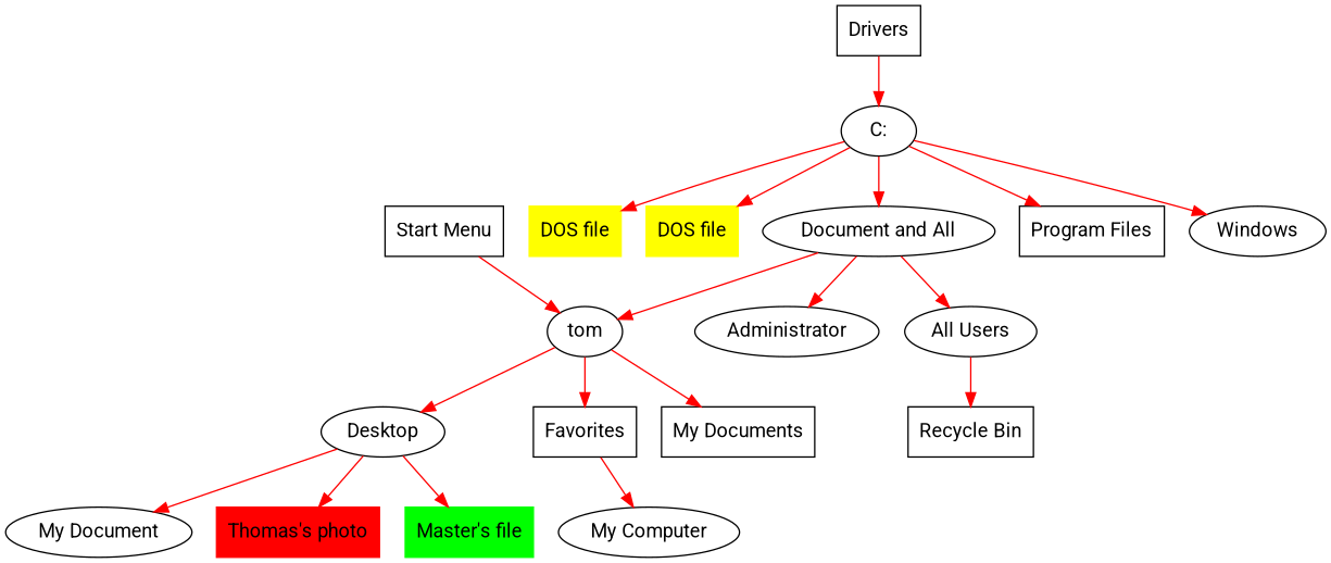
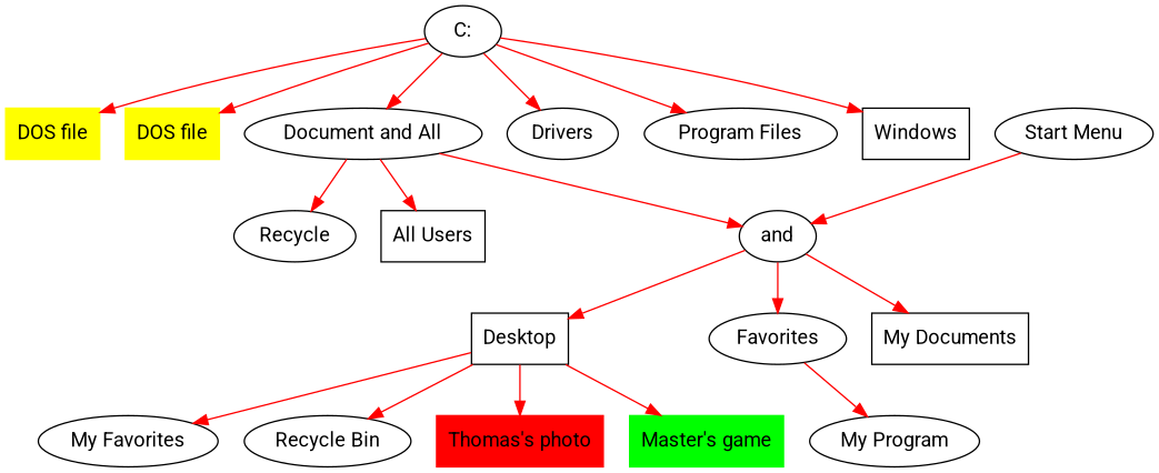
  digraph {
    fontname=Roboto
    node [fontname=Roboto]
    edge [color=red fontname=Roboto style=solid]
    n1 [color=yellow label="DOS file" shape=box style=filled]
    "C:"
    n3 [color=yellow label="DOS file" shape=box style=filled]
    n4 [label="Document and All"]
-   Drivers [shape=box]
-   "Program Files" [shape=box]
-   Windows
-   Administrator
-   "All Users"
-   tom
-   Desktop
-   Favorites [shape=box]
+   Drivers
+   "Program Files"
+   Windows [shape=box]
+   Administrator [label=Recycle]
+   "All Users" [shape=box]
+   tom [label=and]
+   Desktop [shape=box]
+   Favorites
    "My Documents" [shape=box]
-   "My Document"
-   "Recycle Bin" [shape=box]
+   "My Document" [label="My Favorites"]
+   "Recycle Bin"
    n16 [color=red label="Thomas's photo" shape=box style=filled]
-   n17 [color=green label="Master's file" shape=box style=filled]
-   "My Computer"
-   "Start Menu" [shape=box]
+   n17 [color=green label="Master's game" shape=box style=filled]
+   "My Computer" [label="My Program"]
+   "Start Menu"
    "C:" -> n1
    "C:" -> n3
    "C:" -> n4
-   Drivers -> "C:"
+   "C:" -> Drivers
    "C:" -> "Program Files"
    "C:" -> Windows
    n4 -> Administrator
    n4 -> "All Users"
    n4 -> tom
    tom -> Desktop
    tom -> Favorites
    tom -> "My Documents"
    Desktop -> "My Document"
-   "All Users" -> "Recycle Bin"
+   Desktop -> "Recycle Bin"
    Desktop -> n16
    Desktop -> n17
    Favorites -> "My Computer"
    "Start Menu" -> tom
  }
